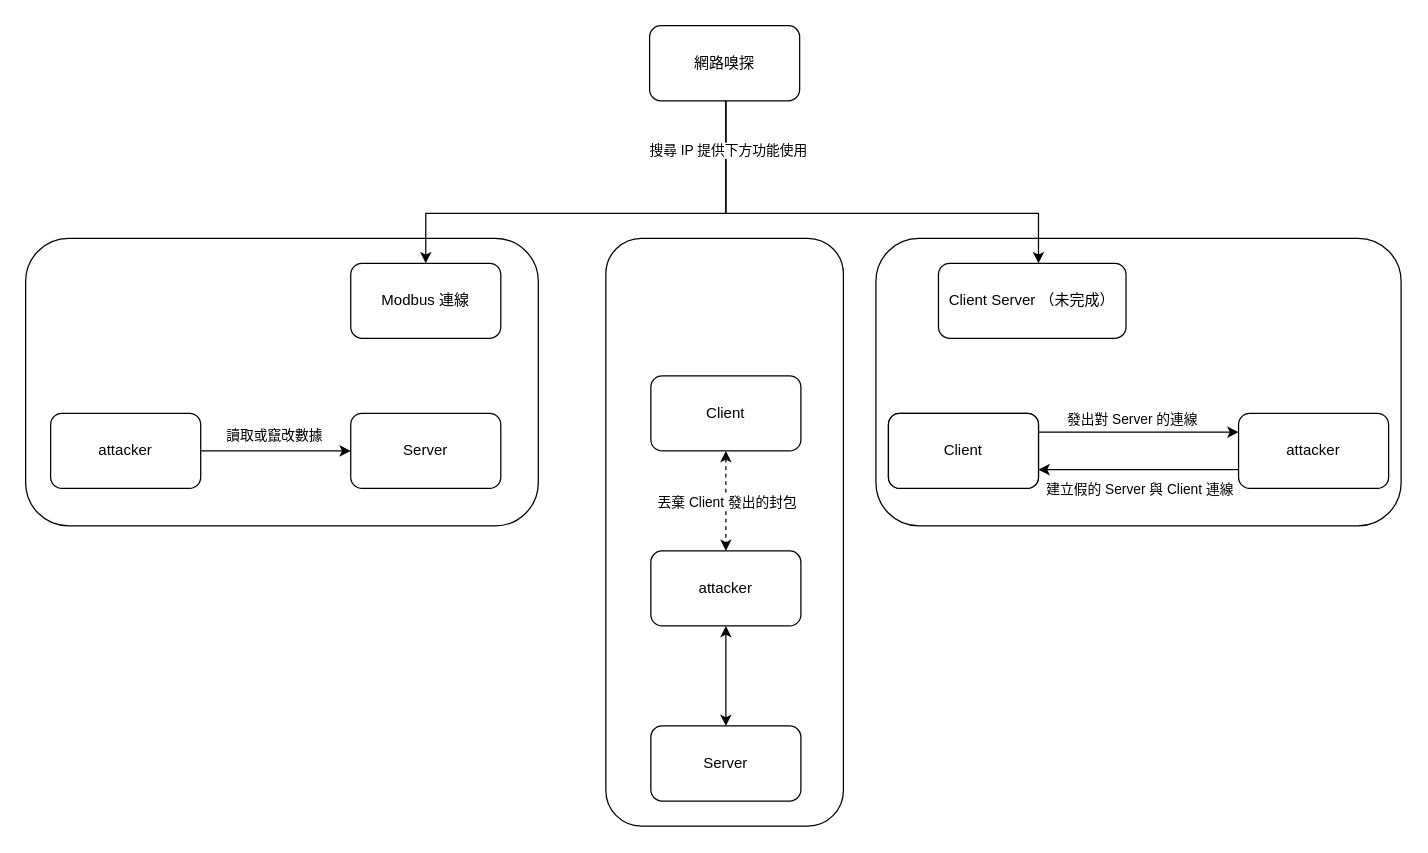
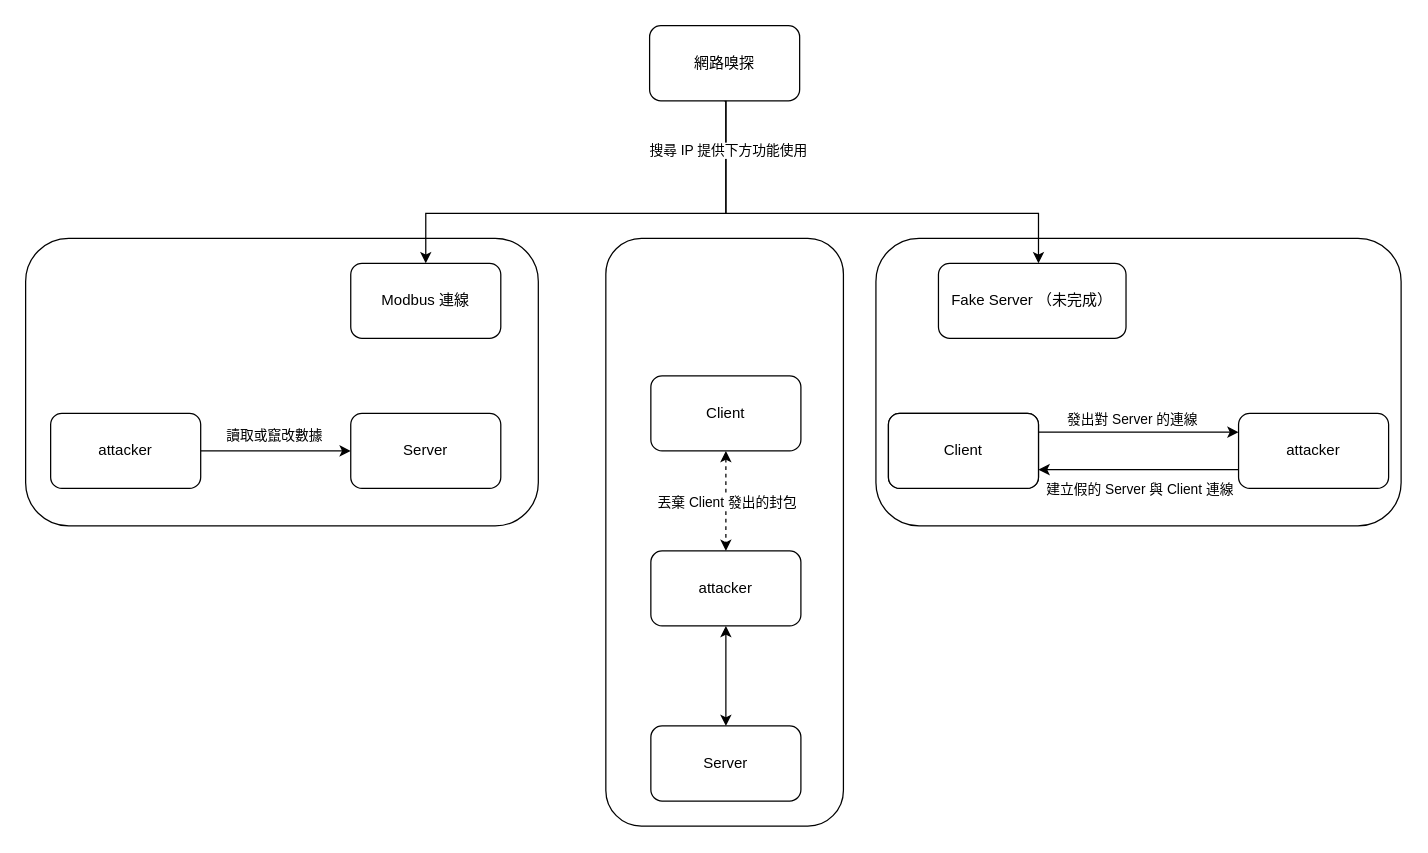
  <mxCell id="0" />
  <mxCell id="1" parent="0" />
  <mxCell id="2" value="" style="rounded=1;whiteSpace=wrap;html=1;" vertex="1" parent="1"><mxGeometry x="700" y="190" width="420" height="230" as="geometry" /></mxCell>
  <mxCell id="3" value="" style="rounded=1;whiteSpace=wrap;html=1;" vertex="1" parent="1"><mxGeometry x="484" y="190" width="190" height="470" as="geometry" /></mxCell>
  <mxCell id="4" value="" style="rounded=1;whiteSpace=wrap;html=1;" vertex="1" parent="1"><mxGeometry x="20" y="190" width="410" height="230" as="geometry" /></mxCell>
  <mxCell id="5" style="edgeStyle=orthogonalEdgeStyle;rounded=0;orthogonalLoop=1;jettySize=auto;html=1;exitX=0.5;exitY=1;exitDx=0;exitDy=0;entryX=0.5;entryY=0;entryDx=0;entryDy=0;" edge="1" parent="1" source="8" target="9"><mxGeometry relative="1" as="geometry"><Array as="points"><mxPoint x="580" y="170" /><mxPoint x="340" y="170" /></Array></mxGeometry></mxCell>
  <mxCell id="6" style="edgeStyle=orthogonalEdgeStyle;rounded=0;orthogonalLoop=1;jettySize=auto;html=1;exitX=0.5;exitY=1;exitDx=0;exitDy=0;" edge="1" parent="1" source="8" target="10"><mxGeometry relative="1" as="geometry"><Array as="points"><mxPoint x="580" y="170" /><mxPoint x="830" y="170" /></Array></mxGeometry></mxCell>
  <mxCell id="7" value="搜尋 IP 提供下方功能使用" style="edgeLabel;html=1;align=center;verticalAlign=middle;resizable=0;points=[];" vertex="1" connectable="0" parent="6"><mxGeometry x="-0.793" y="1" relative="1" as="geometry"><mxPoint y="1" as="offset" /></mxGeometry></mxCell>
  <mxCell id="8" value="網路嗅探" style="rounded=1;whiteSpace=wrap;html=1;" vertex="1" parent="1"><mxGeometry x="519" y="20" width="120" height="60" as="geometry" /></mxCell>
  <mxCell id="9" value="Modbus 連線" style="rounded=1;whiteSpace=wrap;html=1;" vertex="1" parent="1"><mxGeometry x="280" y="210" width="120" height="60" as="geometry" /></mxCell>
- <mxCell id="10" value="Client Server （未完成）" style="rounded=1;whiteSpace=wrap;html=1;" vertex="1" parent="1"><mxGeometry x="750" y="210" width="150" height="60" as="geometry" /></mxCell>
+ <mxCell id="10" value="Fake Server （未完成）" style="rounded=1;whiteSpace=wrap;html=1;" vertex="1" parent="1"><mxGeometry x="750" y="210" width="150" height="60" as="geometry" /></mxCell>
  <mxCell id="11" style="edgeStyle=orthogonalEdgeStyle;rounded=0;orthogonalLoop=1;jettySize=auto;html=1;exitX=1;exitY=0.5;exitDx=0;exitDy=0;entryX=0;entryY=0.5;entryDx=0;entryDy=0;" edge="1" parent="1" source="13" target="14"><mxGeometry relative="1" as="geometry" /></mxCell>
  <mxCell id="12" value="讀取或竄改數據" style="edgeLabel;html=1;align=center;verticalAlign=middle;resizable=0;points=[];" vertex="1" connectable="0" parent="11"><mxGeometry x="-0.161" y="5" relative="1" as="geometry"><mxPoint x="8" y="-8" as="offset" /></mxGeometry></mxCell>
  <mxCell id="13" value="attacker" style="rounded=1;whiteSpace=wrap;html=1;" vertex="1" parent="1"><mxGeometry x="40" y="330" width="120" height="60" as="geometry" /></mxCell>
  <mxCell id="14" value="Server" style="rounded=1;whiteSpace=wrap;html=1;" vertex="1" parent="1"><mxGeometry x="280" y="330" width="120" height="60" as="geometry" /></mxCell>
  <mxCell id="15" value="" style="edgeStyle=orthogonalEdgeStyle;rounded=0;orthogonalLoop=1;jettySize=auto;html=1;dashed=1;startArrow=classic;startFill=1;" edge="1" parent="1" source="17" target="18"><mxGeometry relative="1" as="geometry" /></mxCell>
  <mxCell id="16" value="丟棄 Client 發出的封包" style="edgeLabel;html=1;align=center;verticalAlign=middle;resizable=0;points=[];" vertex="1" connectable="0" parent="15"><mxGeometry x="-0.125" y="5" relative="1" as="geometry"><mxPoint x="-5" y="5" as="offset" /></mxGeometry></mxCell>
  <mxCell id="17" value="Client" style="rounded=1;whiteSpace=wrap;html=1;" vertex="1" parent="1"><mxGeometry x="520" y="300" width="120" height="60" as="geometry" /></mxCell>
  <mxCell id="18" value="attacker" style="rounded=1;whiteSpace=wrap;html=1;" vertex="1" parent="1"><mxGeometry x="520" y="440" width="120" height="60" as="geometry" /></mxCell>
  <mxCell id="19" value="" style="edgeStyle=orthogonalEdgeStyle;rounded=0;orthogonalLoop=1;jettySize=auto;html=1;startArrow=classic;startFill=1;" edge="1" parent="1" source="20" target="18"><mxGeometry relative="1" as="geometry" /></mxCell>
  <mxCell id="20" value="Server" style="rounded=1;whiteSpace=wrap;html=1;" vertex="1" parent="1"><mxGeometry x="520" y="580" width="120" height="60" as="geometry" /></mxCell>
  <mxCell id="21" value="Client" style="rounded=1;whiteSpace=wrap;html=1;" vertex="1" parent="1"><mxGeometry x="710" y="330" width="120" height="60" as="geometry" /></mxCell>
  <mxCell id="22" style="edgeStyle=orthogonalEdgeStyle;rounded=0;orthogonalLoop=1;jettySize=auto;html=1;exitX=1;exitY=0.25;exitDx=0;exitDy=0;entryX=0;entryY=0.25;entryDx=0;entryDy=0;" edge="1" parent="1" source="24" target="27"><mxGeometry relative="1" as="geometry" /></mxCell>
  <mxCell id="23" value="發出對 Server 的連線" style="edgeLabel;html=1;align=center;verticalAlign=middle;resizable=0;points=[];" vertex="1" connectable="0" parent="22"><mxGeometry x="-0.245" y="6" relative="1" as="geometry"><mxPoint x="14" y="-5" as="offset" /></mxGeometry></mxCell>
  <mxCell id="24" value="Client" style="rounded=1;whiteSpace=wrap;html=1;" vertex="1" parent="1"><mxGeometry x="710" y="330" width="120" height="60" as="geometry" /></mxCell>
  <mxCell id="25" style="edgeStyle=orthogonalEdgeStyle;rounded=0;orthogonalLoop=1;jettySize=auto;html=1;exitX=0;exitY=0.75;exitDx=0;exitDy=0;entryX=1;entryY=0.75;entryDx=0;entryDy=0;" edge="1" parent="1" source="27" target="24"><mxGeometry relative="1" as="geometry" /></mxCell>
  <mxCell id="26" value="建立假的 Server 與 Client 連線" style="edgeLabel;html=1;align=center;verticalAlign=middle;resizable=0;points=[];" vertex="1" connectable="0" parent="25"><mxGeometry x="0.054" y="-4" relative="1" as="geometry"><mxPoint x="4" y="19" as="offset" /></mxGeometry></mxCell>
  <mxCell id="27" value="attacker" style="rounded=1;whiteSpace=wrap;html=1;" vertex="1" parent="1"><mxGeometry x="990" y="330" width="120" height="60" as="geometry" /></mxCell>
